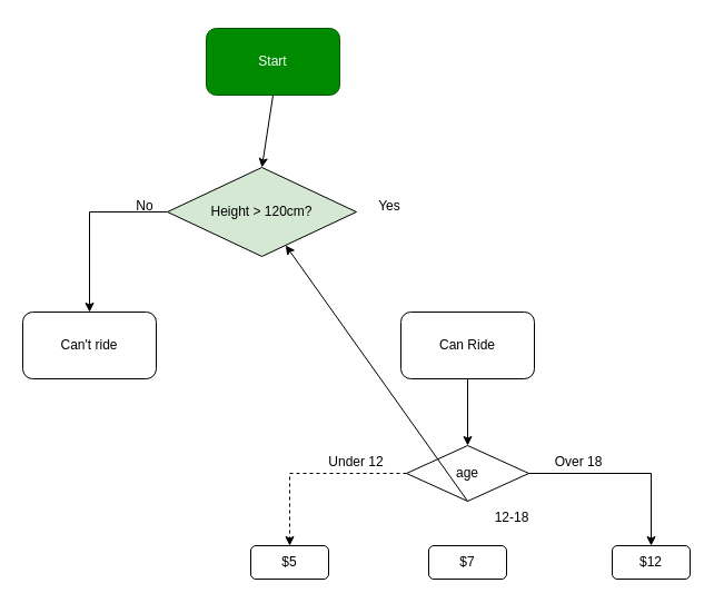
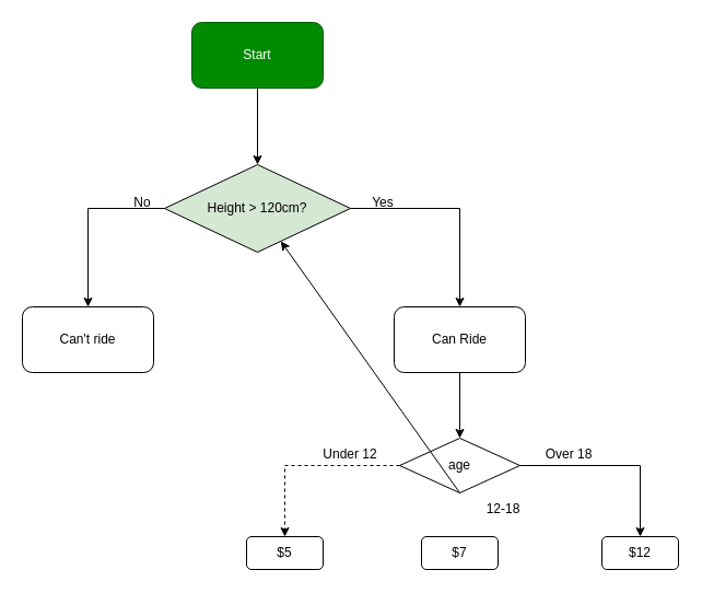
  <mxCell id="0" />
  <mxCell id="1" parent="0" />
- <mxCell id="2" value="Start" style="rounded=1;whiteSpace=wrap;html=1;fillColor=#008a00;fontColor=#ffffff;strokeColor=#005700;" vertex="1" parent="1"><mxGeometry x="185" y="25" width="120" height="60" as="geometry" /></mxCell>
+ <mxCell id="2" value="Start" style="rounded=1;whiteSpace=wrap;html=1;fillColor=#008a00;fontColor=#ffffff;strokeColor=#005700;" vertex="1" parent="1"><mxGeometry x="175" y="20" width="120" height="60" as="geometry" /></mxCell>
  <mxCell id="3" value="Height &amp;gt; 120cm?" style="rhombus;whiteSpace=wrap;html=1;fillColor=#d5e8d4;" vertex="1" parent="1"><mxGeometry x="150" y="150" width="170" height="80" as="geometry" /></mxCell>
  <mxCell id="4" value="" style="endArrow=classic;html=1;rounded=0;exitX=0.5;exitY=1;exitDx=0;exitDy=0;entryX=0.5;entryY=0;entryDx=0;entryDy=0;" edge="1" parent="1" source="2" target="3"><mxGeometry width="50" height="50" relative="1" as="geometry"><mxPoint x="535" y="400" as="sourcePoint" /><mxPoint x="585" y="350" as="targetPoint" /></mxGeometry></mxCell>
  <mxCell id="5" value="" style="endArrow=classic;html=1;rounded=0;exitX=0;exitY=0.5;exitDx=0;exitDy=0;entryX=0.5;entryY=0;entryDx=0;entryDy=0;" edge="1" parent="1" source="3" target="6"><mxGeometry width="50" height="50" relative="1" as="geometry"><mxPoint x="410" y="370" as="sourcePoint" /><mxPoint x="500" y="340" as="targetPoint" /><Array as="points"><mxPoint x="80" y="190" /></Array></mxGeometry></mxCell>
  <mxCell id="6" value="Can't ride" style="rounded=1;whiteSpace=wrap;html=1;" vertex="1" parent="1"><mxGeometry x="20" y="280" width="120" height="60" as="geometry" /></mxCell>
  <mxCell id="7" value="No" style="text;html=1;align=center;verticalAlign=middle;whiteSpace=wrap;rounded=0;" vertex="1" parent="1"><mxGeometry x="100" y="170" width="60" height="30" as="geometry" /></mxCell>
+ <mxCell id="8" value="" style="endArrow=classic;html=1;rounded=0;exitX=1;exitY=0.5;exitDx=0;exitDy=0;entryX=0.5;entryY=0;entryDx=0;entryDy=0;" edge="1" parent="1" target="9" source="3"><mxGeometry width="50" height="50" relative="1" as="geometry"><mxPoint x="490" y="200" as="sourcePoint" /><mxPoint x="840" y="350" as="targetPoint" /><Array as="points"><mxPoint x="420" y="190" /></Array></mxGeometry></mxCell>
  <mxCell id="9" value="Can Ride" style="rounded=1;whiteSpace=wrap;html=1;" vertex="1" parent="1"><mxGeometry x="360" y="280" width="120" height="60" as="geometry" /></mxCell>
  <mxCell id="10" value="Yes" style="text;html=1;align=center;verticalAlign=middle;whiteSpace=wrap;rounded=0;" vertex="1" parent="1"><mxGeometry x="320" y="170" width="60" height="30" as="geometry" /></mxCell>
  <mxCell id="11" value="age" style="rhombus;whiteSpace=wrap;html=1;" vertex="1" parent="1"><mxGeometry x="365" y="400" width="110" height="50" as="geometry" /></mxCell>
  <mxCell id="12" value="" style="endArrow=classic;html=1;rounded=0;exitX=0.5;exitY=1;exitDx=0;exitDy=0;entryX=0.5;entryY=0;entryDx=0;entryDy=0;" edge="1" parent="1" source="9" target="11"><mxGeometry width="50" height="50" relative="1" as="geometry"><mxPoint x="520" y="420" as="sourcePoint" /><mxPoint x="570" y="370" as="targetPoint" /></mxGeometry></mxCell>
  <mxCell id="13" value="$5" style="rounded=1;whiteSpace=wrap;html=1;" vertex="1" parent="1"><mxGeometry x="225" y="490" width="70" height="30" as="geometry" /></mxCell>
  <mxCell id="14" value="$7" style="rounded=1;whiteSpace=wrap;html=1;" vertex="1" parent="1"><mxGeometry x="385" y="490" width="70" height="30" as="geometry" /></mxCell>
  <mxCell id="15" value="$12" style="rounded=1;whiteSpace=wrap;html=1;" vertex="1" parent="1"><mxGeometry x="550" y="490" width="70" height="30" as="geometry" /></mxCell>
  <mxCell id="16" value="" style="endArrow=classic;html=1;rounded=0;exitX=0;exitY=0.5;exitDx=0;exitDy=0;entryX=0.5;entryY=0;entryDx=0;entryDy=0;dashed=1;" edge="1" parent="1" source="11" target="13"><mxGeometry width="50" height="50" relative="1" as="geometry"><mxPoint x="520" y="420" as="sourcePoint" /><mxPoint x="570" y="370" as="targetPoint" /><Array as="points"><mxPoint x="260" y="425" /></Array></mxGeometry></mxCell>
  <mxCell id="17" value="" style="endArrow=classic;html=1;rounded=0;exitX=1;exitY=0.5;exitDx=0;exitDy=0;entryX=0.5;entryY=0;entryDx=0;entryDy=0;" edge="1" parent="1" source="11" target="15"><mxGeometry width="50" height="50" relative="1" as="geometry"><mxPoint x="520" y="420" as="sourcePoint" /><mxPoint x="570" y="370" as="targetPoint" /><Array as="points"><mxPoint x="585" y="425" /></Array></mxGeometry></mxCell>
  <mxCell id="18" value="" style="endArrow=classic;html=1;rounded=0;exitX=0.5;exitY=1;exitDx=0;exitDy=0;" edge="1" parent="1" source="11" target="3"><mxGeometry width="50" height="50" relative="1" as="geometry"><mxPoint x="550" y="440" as="sourcePoint" /><mxPoint x="600" y="390" as="targetPoint" /></mxGeometry></mxCell>
  <mxCell id="19" value="Over 18" style="text;html=1;align=center;verticalAlign=middle;whiteSpace=wrap;rounded=0;" vertex="1" parent="1"><mxGeometry x="490" y="400" width="60" height="30" as="geometry" /></mxCell>
  <mxCell id="20" value="Under 12" style="text;html=1;align=center;verticalAlign=middle;whiteSpace=wrap;rounded=0;" vertex="1" parent="1"><mxGeometry x="290" y="400" width="60" height="30" as="geometry" /></mxCell>
  <mxCell id="21" value="12-18" style="text;html=1;align=center;verticalAlign=middle;whiteSpace=wrap;rounded=0;" vertex="1" parent="1"><mxGeometry x="430" y="450" width="60" height="30" as="geometry" /></mxCell>
